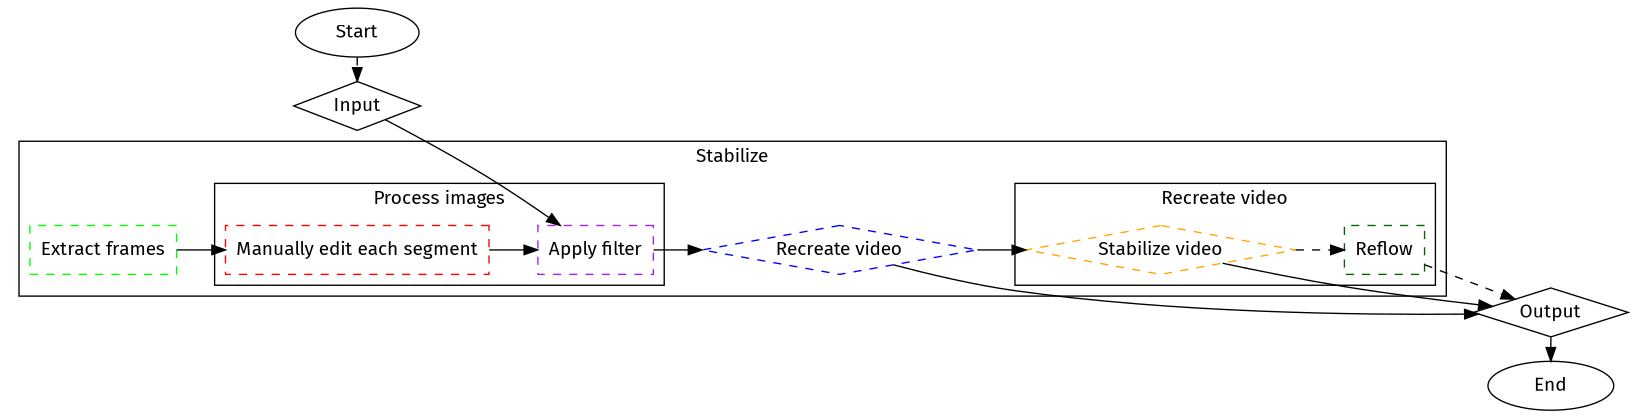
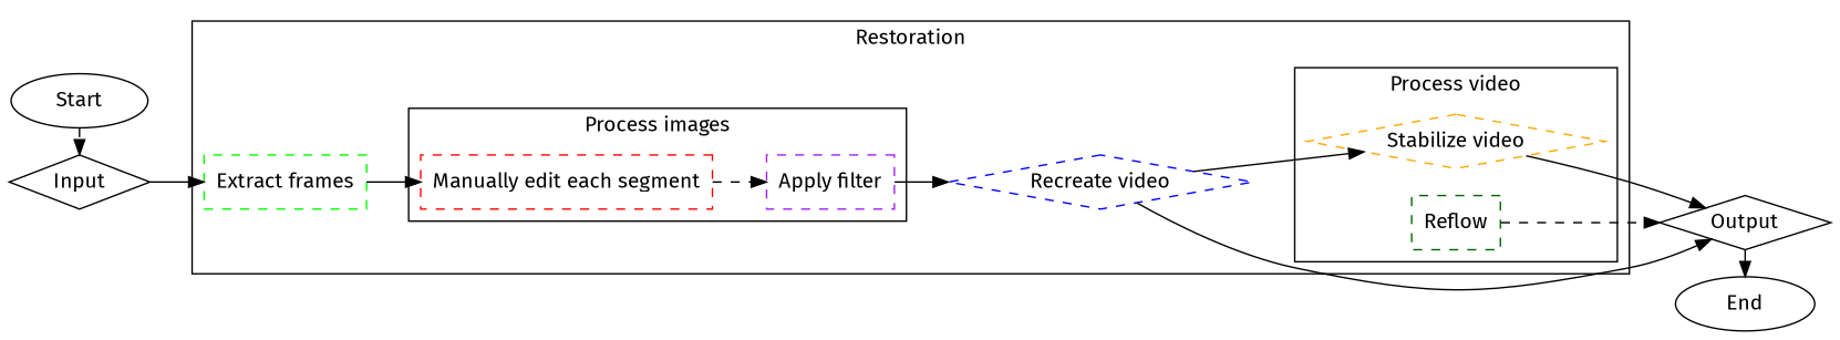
  digraph {
    color=black
    compound=true
    fontname="Fira Sans"
    rankdir=LR
    node [fontname="Fira Sans" shape=diamond style=dashed]
    edge [fontname="Fira Sans"]
    n1 [label="   Start   " shape=ellipse style=""]
    n2 [label=Input style=""]
    n3 [label="    End    " shape=ellipse style=""]
    n4 [label=Output style=""]
    n5 [color=red label="Manually edit each segment" shape=box]
    n6 [color=purple label="Apply filter" shape=box]
    n7 [color=orange label="Stabilize video"]
    n8 [color=darkgreen label=Reflow shape=box]
    n9 [color=green label="Extract frames" shape=box]
    n10 [color=blue label="Recreate video"]
    subgraph sub_1 {
      rank=same
      n1
      n2
    }
    subgraph sub_2 {
      rank=same
      n3
      n4
    }
    subgraph cluster_3 {
-     label=Stabilize
+     label=Restoration
      n9
      n10
      subgraph cluster_4 {
        label="Process images"
        shape=box
        n5
        n6
      }
      subgraph cluster_5 {
-       label="Recreate video"
+       label="Process video"
        shape=box
        n7
        n8
      }
    }
    n1 -> n2 [style=dashed]
-   n2 -> n6
+   n2 -> n9
    n4 -> n3
-   n5 -> n6
+   n5 -> n6 [style=dashed]
    n6 -> n10
    n7 -> n4
-   n7 -> n8 [style=dashed]
    n8 -> n4 [style=dashed]
    n9 -> n5
    n10 -> n4
    n10 -> n7 [style=solid]
  }
